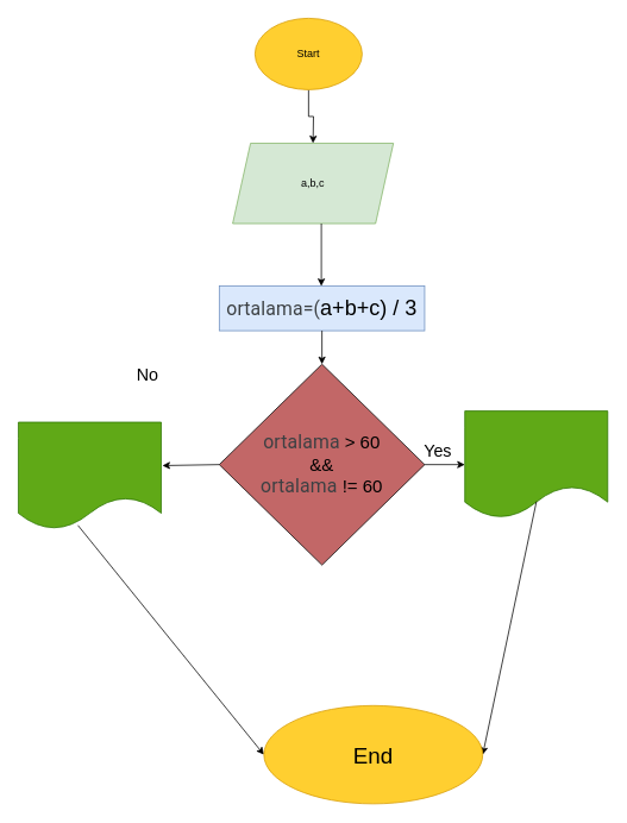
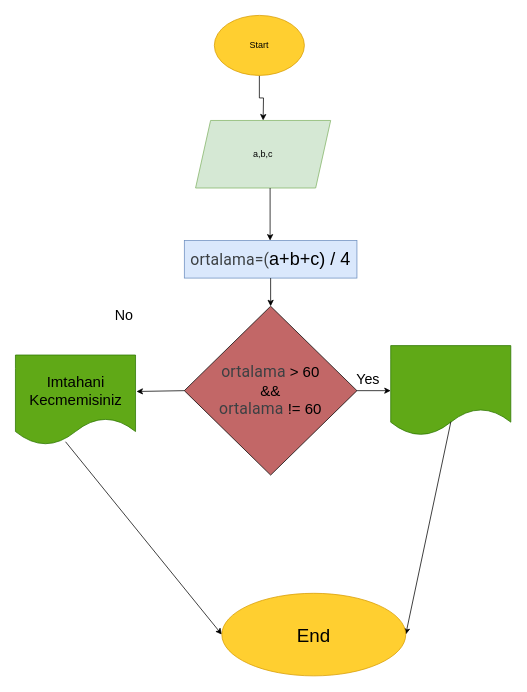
  <mxCell id="0" />
  <mxCell id="1" parent="0" />
  <mxCell id="2" value="" style="shape=document;whiteSpace=wrap;html=1;boundedLbl=1;fillColor=#60a917;fontColor=#ffffff;strokeColor=#2D7600;" vertex="1" parent="1"><mxGeometry x="520" y="460" width="160" height="120" as="geometry" /></mxCell>
  <mxCell id="3" value="" style="edgeStyle=orthogonalEdgeStyle;rounded=0;orthogonalLoop=1;jettySize=auto;html=1;exitX=0.5;exitY=1;exitDx=0;exitDy=0;" edge="1" parent="1" source="4"><mxGeometry relative="1" as="geometry"><mxPoint x="349.29" y="100" as="sourcePoint" /><mxPoint x="350" y="160" as="targetPoint" /></mxGeometry></mxCell>
  <mxCell id="4" value="Start" style="ellipse;whiteSpace=wrap;html=1;fillColor=#FFCF30;strokeColor=#d79b00;" vertex="1" parent="1"><mxGeometry x="285" y="20" width="120" height="80" as="geometry" /></mxCell>
  <mxCell id="5" value="a,b,c" style="shape=parallelogram;perimeter=parallelogramPerimeter;whiteSpace=wrap;html=1;fixedSize=1;fillColor=#d5e8d4;strokeColor=#82b366;" vertex="1" parent="1"><mxGeometry x="260" y="160" width="180" height="90" as="geometry" /></mxCell>
  <mxCell id="6" value="" style="endArrow=classic;html=1;rounded=0;" edge="1" parent="1"><mxGeometry width="50" height="50" relative="1" as="geometry"><mxPoint x="359.29" y="250" as="sourcePoint" /><mxPoint x="359.29" y="320" as="targetPoint" /></mxGeometry></mxCell>
  <mxCell id="7" value="&lt;font style=&quot;font-size: 20px;&quot;&gt;&lt;span style=&quot;color: rgba(0, 0, 0, 0); font-family: monospace; font-size: 0px; text-align: start;&quot;&gt;%3CmxGraphModel%3E%3Croot%3E%3CmxCell%20id%3D%220%22%2F%3E%3CmxCell%20id%3D%221%22%20parent%3D%220%22%2F%3E%3CmxCell%20id%3D%222%22%20value%3D%22%22%20style%3D%22edgeStyle%3DorthogonalEdgeStyle%3Brounded%3D0%3BorthogonalLoop%3D1%3BjettySize%3Dauto%3Bhtml%3D1%3BfontSize%3D24%3B%22%20edge%3D%221%22%20parent%3D%221%22%3E%3CmxGeometry%20relative%3D%221%22%20as%3D%22geometry%22%3E%3CmxPoint%20x%3D%22400%22%20y%3D%22280.0%22%20as%3D%22sourcePoint%22%2F%3E%3CmxPoint%20x%3D%22400%22%20y%3D%2280%22%20as%3D%22targetPoint%22%2F%3E%3C%2FmxGeometry%3E%3C%2FmxCell%3E%3C%2Froot%3E%3C%2FmxGraphModel%3E&lt;/span&gt;&lt;span style=&quot;color: rgb(60, 64, 67); font-family: Roboto, Arial, sans-serif; font-size: 21px; letter-spacing: 0.2px; text-align: start;&quot;&gt;ortalama&amp;nbsp;&lt;/span&gt;&amp;gt; 60&lt;br&gt;&amp;amp;&amp;amp;&lt;br&gt;&lt;span style=&quot;color: rgb(60, 64, 67); font-family: Roboto, Arial, sans-serif; font-size: 21px; letter-spacing: 0.2px; text-align: start;&quot;&gt;ortalama&lt;/span&gt;&amp;nbsp;!= 60&lt;/font&gt;" style="rhombus;whiteSpace=wrap;html=1;fillColor=#C26767;" vertex="1" parent="1"><mxGeometry x="245" y="407.5" width="230" height="225" as="geometry" /></mxCell>
  <mxCell id="8" value="" style="endArrow=classic;html=1;rounded=0;exitX=1;exitY=0.5;exitDx=0;exitDy=0;" edge="1" parent="1" source="7"><mxGeometry width="50" height="50" relative="1" as="geometry"><mxPoint x="480" y="550" as="sourcePoint" /><mxPoint x="520" y="520" as="targetPoint" /></mxGeometry></mxCell>
  <mxCell id="9" value="" style="endArrow=classic;html=1;rounded=0;exitX=0;exitY=0.5;exitDx=0;exitDy=0;entryX=1.008;entryY=0.405;entryDx=0;entryDy=0;entryPerimeter=0;" edge="1" parent="1" source="7" target="10"><mxGeometry width="50" height="50" relative="1" as="geometry"><mxPoint x="210" y="530" as="sourcePoint" /><mxPoint x="200" y="520" as="targetPoint" /></mxGeometry></mxCell>
  <mxCell id="10" value="" style="shape=document;whiteSpace=wrap;html=1;boundedLbl=1;fillColor=#60a917;fontColor=#ffffff;strokeColor=#2D7600;" vertex="1" parent="1"><mxGeometry x="20" y="472.5" width="160" height="120" as="geometry" /></mxCell>
  <mxCell id="11" value="&lt;font style=&quot;font-size: 19px;&quot;&gt;No&lt;/font&gt;" style="text;html=1;strokeColor=none;fillColor=none;align=center;verticalAlign=middle;whiteSpace=wrap;rounded=0;" vertex="1" parent="1"><mxGeometry x="135" y="405" width="60" height="30" as="geometry" /></mxCell>
  <mxCell id="12" value="&lt;font style=&quot;font-size: 19px;&quot;&gt;Yes&lt;/font&gt;" style="text;html=1;strokeColor=none;fillColor=none;align=center;verticalAlign=middle;whiteSpace=wrap;rounded=0;" vertex="1" parent="1"><mxGeometry x="460" y="490" width="60" height="30" as="geometry" /></mxCell>
  <mxCell id="13" value="" style="endArrow=classic;html=1;rounded=0;exitX=0.417;exitY=0.963;exitDx=0;exitDy=0;exitPerimeter=0;entryX=0;entryY=0.5;entryDx=0;entryDy=0;" edge="1" parent="1" source="10" target="17"><mxGeometry width="50" height="50" relative="1" as="geometry"><mxPoint x="160" y="640" as="sourcePoint" /><mxPoint x="220" y="730" as="targetPoint" /></mxGeometry></mxCell>
  <mxCell id="14" value="" style="endArrow=classic;html=1;rounded=0;exitX=0.501;exitY=0.845;exitDx=0;exitDy=0;exitPerimeter=0;entryX=1;entryY=0.5;entryDx=0;entryDy=0;" edge="1" parent="1" source="2" target="17"><mxGeometry width="50" height="50" relative="1" as="geometry"><mxPoint x="602.5" y="557.25" as="sourcePoint" /><mxPoint x="460" y="750" as="targetPoint" /></mxGeometry></mxCell>
- <mxCell id="15" value="&lt;span style=&quot;color: rgb(60, 64, 67); font-family: Roboto, Arial, sans-serif; font-size: 21px; letter-spacing: 0.2px; text-align: start;&quot;&gt;ortalama=(&lt;/span&gt;&lt;font style=&quot;font-size: 24px;&quot;&gt;a+b+c) / 3&lt;/font&gt;" style="rounded=0;whiteSpace=wrap;html=1;fillColor=#dae8fc;strokeColor=#6c8ebf;" vertex="1" parent="1"><mxGeometry x="245" y="320" width="230" height="50" as="geometry" /></mxCell>
+ <mxCell id="15" value="&lt;span style=&quot;color: rgb(60, 64, 67); font-family: Roboto, Arial, sans-serif; font-size: 21px; letter-spacing: 0.2px; text-align: start;&quot;&gt;ortalama=(&lt;/span&gt;&lt;font style=&quot;font-size: 24px;&quot;&gt;a+b+c) / 4&lt;/font&gt;" style="rounded=0;whiteSpace=wrap;html=1;fillColor=#dae8fc;strokeColor=#6c8ebf;" vertex="1" parent="1"><mxGeometry x="245" y="320" width="230" height="50" as="geometry" /></mxCell>
+ <mxCell id="16" value="&lt;font style=&quot;font-size: 20px;&quot;&gt;Imtahani Kecmemisiniz&lt;/font&gt;" style="text;html=1;strokeColor=none;fillColor=none;align=center;verticalAlign=middle;whiteSpace=wrap;rounded=0;strokeWidth=5;" vertex="1" parent="1"><mxGeometry x="42.5" y="475" width="115" height="90" as="geometry" /></mxCell>
  <mxCell id="17" value="&lt;font style=&quot;font-size: 25px;&quot;&gt;End&lt;/font&gt;" style="ellipse;whiteSpace=wrap;html=1;fillColor=#FFCF30;strokeColor=#d79b00;" vertex="1" parent="1"><mxGeometry x="295" y="790" width="245" height="110" as="geometry" /></mxCell>
  <mxCell id="18" value="" style="endArrow=classic;html=1;rounded=0;fontSize=24;exitX=0.5;exitY=1;exitDx=0;exitDy=0;entryX=0.5;entryY=0;entryDx=0;entryDy=0;" edge="1" parent="1" source="15" target="7"><mxGeometry width="50" height="50" relative="1" as="geometry"><mxPoint x="370" y="460" as="sourcePoint" /><mxPoint x="420" y="410" as="targetPoint" /></mxGeometry></mxCell>
